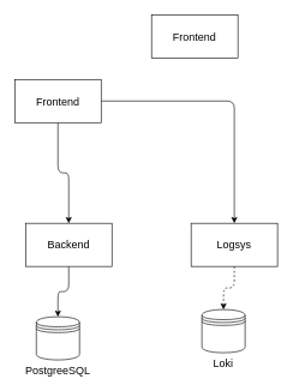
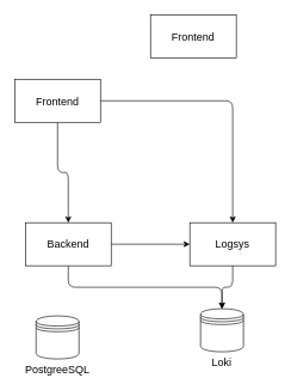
  <mxCell id="0" />
  <mxCell id="1" parent="0" />
  <mxCell id="2" style="edgeStyle=orthogonalEdgeStyle;html=1;exitX=0.5;exitY=1;exitDx=0;exitDy=0;fontSize=15;" parent="1" source="4" target="7" edge="1"><mxGeometry relative="1" as="geometry" /></mxCell>
  <mxCell id="3" style="edgeStyle=orthogonalEdgeStyle;html=1;exitX=1;exitY=0.5;exitDx=0;exitDy=0;fontSize=15;" parent="1" source="4" target="9" edge="1"><mxGeometry relative="1" as="geometry" /></mxCell>
  <mxCell id="4" value="Frontend" style="rounded=0;whiteSpace=wrap;html=1;fontSize=15;" parent="1" vertex="1"><mxGeometry x="20" y="110" width="120" height="60" as="geometry" /></mxCell>
- <mxCell id="6" style="edgeStyle=orthogonalEdgeStyle;html=1;exitX=0.5;exitY=1;exitDx=0;exitDy=0;fontSize=15;" parent="1" source="7" target="10" edge="1"><mxGeometry relative="1" as="geometry" /></mxCell>
+ <mxCell id="5" style="edgeStyle=orthogonalEdgeStyle;html=1;exitX=1;exitY=0.5;exitDx=0;exitDy=0;entryX=0;entryY=0.5;entryDx=0;entryDy=0;fontSize=15;" parent="1" source="7" target="9" edge="1"><mxGeometry relative="1" as="geometry" /></mxCell>
+ <mxCell id="6" style="edgeStyle=orthogonalEdgeStyle;html=1;exitX=0.5;exitY=1;exitDx=0;exitDy=0;fontSize=15;" parent="1" source="7" target="11" edge="1"><mxGeometry relative="1" as="geometry" /></mxCell>
  <mxCell id="7" value="Backend" style="rounded=0;whiteSpace=wrap;html=1;fontSize=15;" parent="1" vertex="1"><mxGeometry x="35" y="310" width="120" height="60" as="geometry" /></mxCell>
- <mxCell id="8" style="edgeStyle=orthogonalEdgeStyle;html=1;exitX=0.5;exitY=1;exitDx=0;exitDy=0;entryX=0.5;entryY=0;entryDx=0;entryDy=0;fontSize=15;dashed=1;" parent="1" source="9" target="11" edge="1"><mxGeometry relative="1" as="geometry" /></mxCell>
+ <mxCell id="8" style="edgeStyle=orthogonalEdgeStyle;html=1;exitX=0.5;exitY=1;exitDx=0;exitDy=0;entryX=0.5;entryY=0;entryDx=0;entryDy=0;fontSize=15;" parent="1" source="9" target="11" edge="1"><mxGeometry relative="1" as="geometry" /></mxCell>
  <mxCell id="9" value="Logsys" style="rounded=0;whiteSpace=wrap;html=1;fontSize=15;" parent="1" vertex="1"><mxGeometry x="265" y="310" width="120" height="60" as="geometry" /></mxCell>
  <mxCell id="10" value="PostgreeSQL" style="shape=datastore;whiteSpace=wrap;html=1;fontSize=15;labelPosition=center;verticalLabelPosition=bottom;align=center;verticalAlign=top;" parent="1" vertex="1"><mxGeometry x="50" y="440" width="60" height="60" as="geometry" /></mxCell>
  <mxCell id="11" value="Loki" style="shape=datastore;whiteSpace=wrap;html=1;fontSize=15;labelPosition=center;verticalLabelPosition=bottom;align=center;verticalAlign=top;" parent="1" vertex="1"><mxGeometry x="280" y="430" width="60" height="60" as="geometry" /></mxCell>
  <mxCell id="12" value="Frontend" style="rounded=0;whiteSpace=wrap;html=1;fontSize=15;" vertex="1" parent="1"><mxGeometry x="210" y="20" width="120" height="60" as="geometry" /></mxCell>
